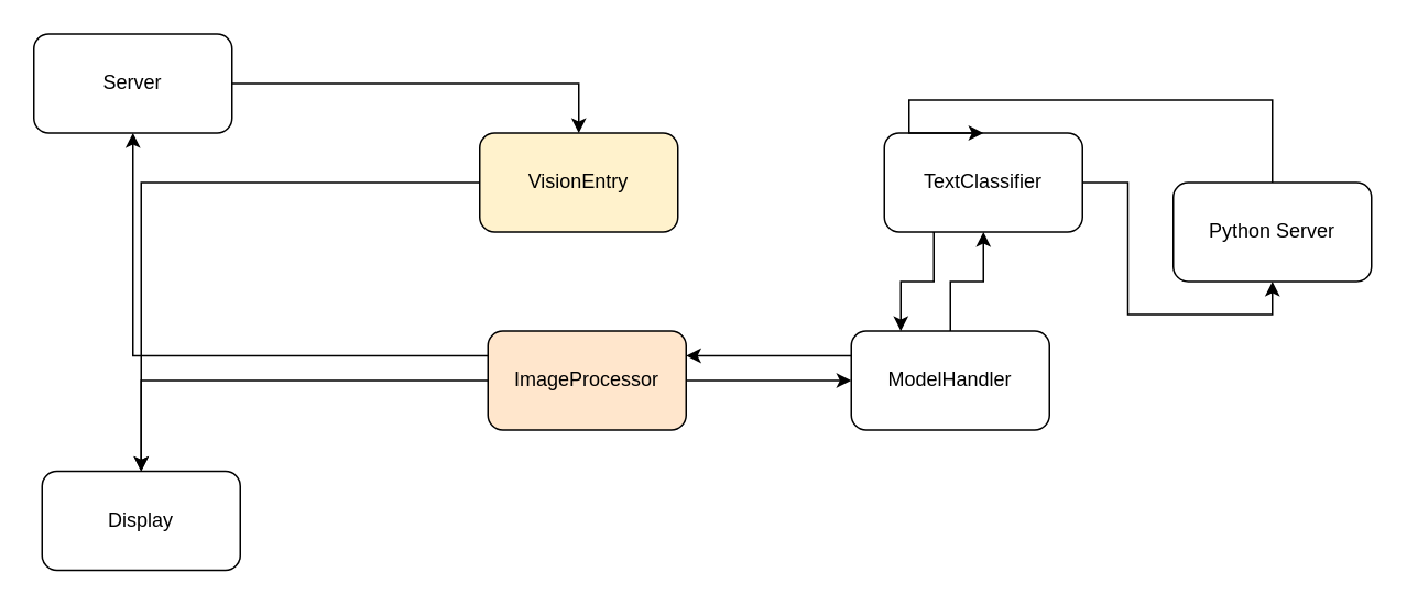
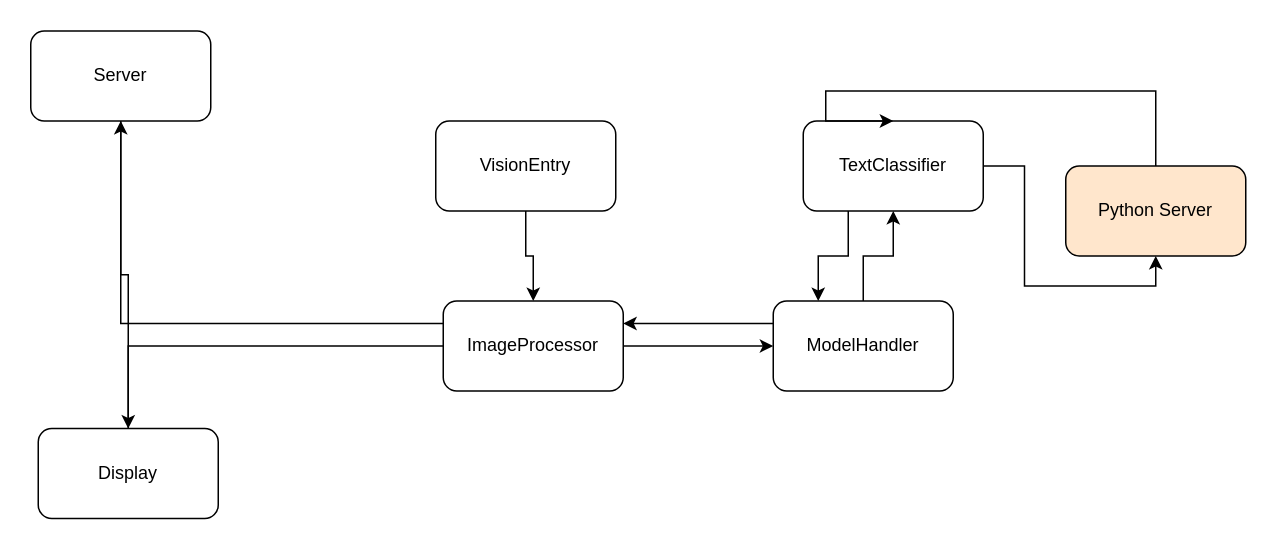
  <mxCell id="0" />
  <mxCell id="1" parent="0" />
- <mxCell id="2" style="edgeStyle=orthogonalEdgeStyle;rounded=0;orthogonalLoop=1;jettySize=auto;html=1;" edge="1" parent="1" source="3" target="6"><mxGeometry relative="1" as="geometry" /></mxCell>
- <mxCell id="3" value="VisionEntry" style="rounded=1;whiteSpace=wrap;html=1;fillColor=#fff2cc;" vertex="1" parent="1"><mxGeometry x="290" y="80" width="120" height="60" as="geometry" /></mxCell>
- <mxCell id="4" style="edgeStyle=orthogonalEdgeStyle;rounded=0;orthogonalLoop=1;jettySize=auto;html=1;entryX=0.5;entryY=0;entryDx=0;entryDy=0;" edge="1" parent="1" source="5" target="3"><mxGeometry relative="1" as="geometry" /></mxCell>
+ <mxCell id="2" style="edgeStyle=orthogonalEdgeStyle;rounded=0;orthogonalLoop=1;jettySize=auto;html=1;entryX=0.5;entryY=0;entryDx=0;entryDy=0;" edge="1" parent="1" source="3" target="10"><mxGeometry relative="1" as="geometry" /></mxCell>
+ <mxCell id="3" value="VisionEntry" style="rounded=1;whiteSpace=wrap;html=1;" vertex="1" parent="1"><mxGeometry x="290" y="80" width="120" height="60" as="geometry" /></mxCell>
+ <mxCell id="4" style="edgeStyle=orthogonalEdgeStyle;rounded=0;orthogonalLoop=1;jettySize=auto;html=1;" edge="1" parent="1" source="5" target="6"><mxGeometry relative="1" as="geometry" /></mxCell>
  <mxCell id="5" value="Server" style="rounded=1;whiteSpace=wrap;html=1;" vertex="1" parent="1"><mxGeometry x="20" y="20" width="120" height="60" as="geometry" /></mxCell>
  <mxCell id="6" value="Display" style="rounded=1;whiteSpace=wrap;html=1;" vertex="1" parent="1"><mxGeometry x="25" y="285" width="120" height="60" as="geometry" /></mxCell>
- <mxCell id="7" style="edgeStyle=orthogonalEdgeStyle;rounded=0;orthogonalLoop=1;jettySize=auto;html=1;" edge="1" parent="1" source="10" target="6"><mxGeometry relative="1" as="geometry" /></mxCell>
+ <mxCell id="7" style="edgeStyle=orthogonalEdgeStyle;rounded=0;orthogonalLoop=1;jettySize=auto;html=1;endArrow=none;" edge="1" parent="1" source="10" target="6"><mxGeometry relative="1" as="geometry" /></mxCell>
  <mxCell id="8" style="edgeStyle=orthogonalEdgeStyle;rounded=0;orthogonalLoop=1;jettySize=auto;html=1;exitX=0;exitY=0.25;exitDx=0;exitDy=0;entryX=0.5;entryY=1;entryDx=0;entryDy=0;" edge="1" parent="1" source="10" target="5"><mxGeometry relative="1" as="geometry" /></mxCell>
  <mxCell id="9" style="edgeStyle=orthogonalEdgeStyle;rounded=0;orthogonalLoop=1;jettySize=auto;html=1;entryX=0;entryY=0.5;entryDx=0;entryDy=0;" edge="1" parent="1" source="10" target="13"><mxGeometry relative="1" as="geometry" /></mxCell>
- <mxCell id="10" value="ImageProcessor" style="rounded=1;whiteSpace=wrap;html=1;fillColor=#ffe6cc;" vertex="1" parent="1"><mxGeometry x="295" y="200" width="120" height="60" as="geometry" /></mxCell>
+ <mxCell id="10" value="ImageProcessor" style="rounded=1;whiteSpace=wrap;html=1;" vertex="1" parent="1"><mxGeometry x="295" y="200" width="120" height="60" as="geometry" /></mxCell>
  <mxCell id="11" style="edgeStyle=orthogonalEdgeStyle;rounded=0;orthogonalLoop=1;jettySize=auto;html=1;entryX=0.5;entryY=1;entryDx=0;entryDy=0;" edge="1" parent="1" source="13" target="16"><mxGeometry relative="1" as="geometry" /></mxCell>
  <mxCell id="12" style="edgeStyle=orthogonalEdgeStyle;rounded=0;orthogonalLoop=1;jettySize=auto;html=1;exitX=0;exitY=0.25;exitDx=0;exitDy=0;entryX=1;entryY=0.25;entryDx=0;entryDy=0;" edge="1" parent="1" source="13" target="10"><mxGeometry relative="1" as="geometry" /></mxCell>
  <mxCell id="13" value="ModelHandler" style="rounded=1;whiteSpace=wrap;html=1;" vertex="1" parent="1"><mxGeometry x="515" y="200" width="120" height="60" as="geometry" /></mxCell>
  <mxCell id="14" style="edgeStyle=orthogonalEdgeStyle;rounded=0;orthogonalLoop=1;jettySize=auto;html=1;entryX=0.5;entryY=1;entryDx=0;entryDy=0;" edge="1" parent="1" source="16" target="18"><mxGeometry relative="1" as="geometry" /></mxCell>
  <mxCell id="15" style="edgeStyle=orthogonalEdgeStyle;rounded=0;orthogonalLoop=1;jettySize=auto;html=1;exitX=0.25;exitY=1;exitDx=0;exitDy=0;entryX=0.25;entryY=0;entryDx=0;entryDy=0;" edge="1" parent="1" source="16" target="13"><mxGeometry relative="1" as="geometry" /></mxCell>
  <mxCell id="16" value="TextClassifier" style="rounded=1;whiteSpace=wrap;html=1;" vertex="1" parent="1"><mxGeometry x="535" y="80" width="120" height="60" as="geometry" /></mxCell>
  <mxCell id="17" style="edgeStyle=orthogonalEdgeStyle;rounded=0;orthogonalLoop=1;jettySize=auto;html=1;entryX=0.5;entryY=0;entryDx=0;entryDy=0;" edge="1" parent="1" source="18" target="16"><mxGeometry relative="1" as="geometry"><Array as="points"><mxPoint x="770" y="60" /><mxPoint x="550" y="60" /></Array></mxGeometry></mxCell>
- <mxCell id="18" value="Python Server" style="rounded=1;whiteSpace=wrap;html=1;" vertex="1" parent="1"><mxGeometry x="710" y="110" width="120" height="60" as="geometry" /></mxCell>
+ <mxCell id="18" value="Python Server" style="rounded=1;whiteSpace=wrap;html=1;fillColor=#ffe6cc;" vertex="1" parent="1"><mxGeometry x="710" y="110" width="120" height="60" as="geometry" /></mxCell>
